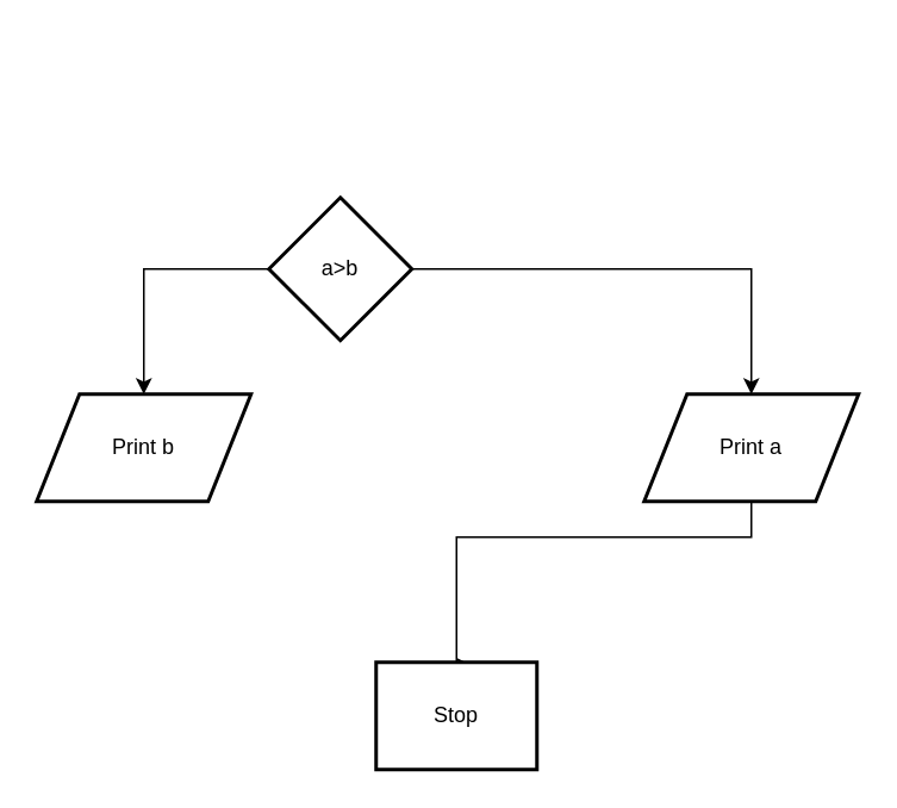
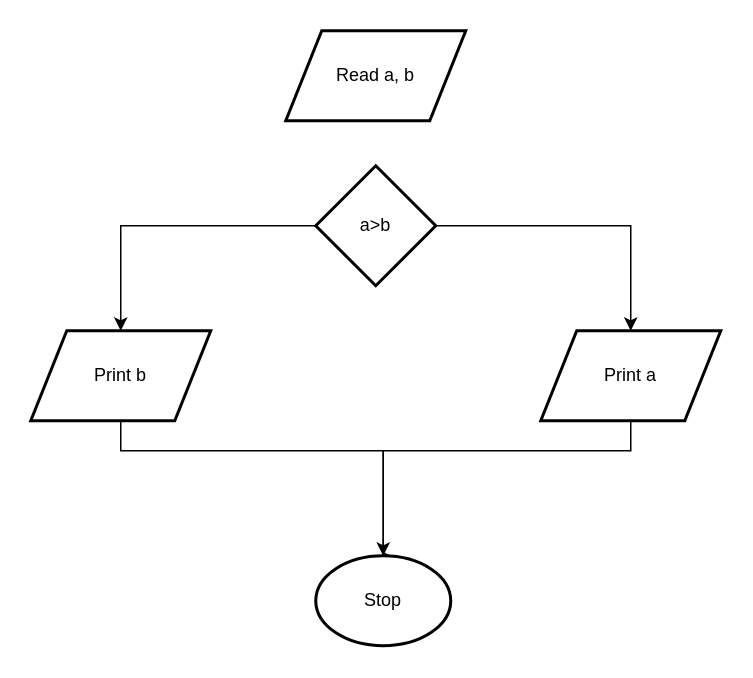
  <mxCell id="0" />
  <mxCell id="1" parent="0" />
+ <mxCell id="2" value="Read a, b" style="shape=parallelogram;perimeter=parallelogramPerimeter;whiteSpace=wrap;html=1;strokeWidth=2;" vertex="1" parent="1"><mxGeometry x="190" y="20" width="120" height="60" as="geometry" /></mxCell>
  <mxCell id="3" value="" style="edgeStyle=orthogonalEdgeStyle;rounded=0;orthogonalLoop=1;jettySize=auto;html=1;" edge="1" parent="1" source="5" target="7"><mxGeometry relative="1" as="geometry" /></mxCell>
  <mxCell id="4" value="" style="edgeStyle=orthogonalEdgeStyle;rounded=0;orthogonalLoop=1;jettySize=auto;html=1;" edge="1" parent="1" source="5" target="9"><mxGeometry relative="1" as="geometry" /></mxCell>
- <mxCell id="5" value="a&amp;gt;b" style="rhombus;whiteSpace=wrap;html=1;strokeWidth=2;" vertex="1" parent="1"><mxGeometry x="150" y="110" width="80" height="80" as="geometry" /></mxCell>
+ <mxCell id="5" value="a&amp;gt;b" style="rhombus;whiteSpace=wrap;html=1;strokeWidth=2;" vertex="1" parent="1"><mxGeometry x="210" y="110" width="80" height="80" as="geometry" /></mxCell>
  <mxCell id="6" style="edgeStyle=orthogonalEdgeStyle;rounded=0;orthogonalLoop=1;jettySize=auto;html=1;exitX=0.5;exitY=1;exitDx=0;exitDy=0;entryX=0.6;entryY=0.033;entryDx=0;entryDy=0;entryPerimeter=0;" edge="1" parent="1" source="7" target="10"><mxGeometry relative="1" as="geometry"><Array as="points"><mxPoint x="420" y="300" /><mxPoint x="255" y="300" /><mxPoint x="255" y="372" /></Array></mxGeometry></mxCell>
  <mxCell id="7" value="Print a" style="shape=parallelogram;perimeter=parallelogramPerimeter;whiteSpace=wrap;html=1;strokeWidth=2;" vertex="1" parent="1"><mxGeometry x="360" y="220" width="120" height="60" as="geometry" /></mxCell>
+ <mxCell id="8" value="" style="edgeStyle=orthogonalEdgeStyle;rounded=0;orthogonalLoop=1;jettySize=auto;html=1;" edge="1" parent="1" source="9" target="10"><mxGeometry relative="1" as="geometry"><Array as="points"><mxPoint x="80" y="300" /><mxPoint x="255" y="300" /></Array></mxGeometry></mxCell>
  <mxCell id="9" value="Print b" style="shape=parallelogram;perimeter=parallelogramPerimeter;whiteSpace=wrap;html=1;strokeWidth=2;" vertex="1" parent="1"><mxGeometry x="20" y="220" width="120" height="60" as="geometry" /></mxCell>
- <mxCell id="10" value="Stop" style="whiteSpace=wrap;html=1;strokeWidth=2;rounded=0;" vertex="1" parent="1"><mxGeometry x="210" y="370" width="90" height="60" as="geometry" /></mxCell>
+ <mxCell id="10" value="Stop" style="ellipse;whiteSpace=wrap;html=1;strokeWidth=2;" vertex="1" parent="1"><mxGeometry x="210" y="370" width="90" height="60" as="geometry" /></mxCell>
